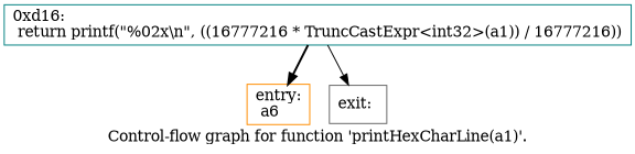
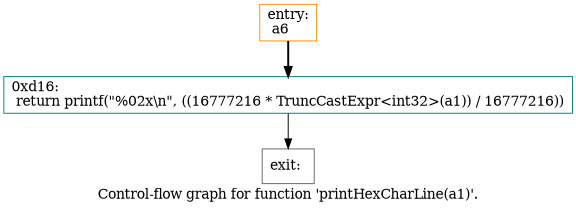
  digraph {
    label="Control-flow graph for function 'printHexCharLine(a1)'."
    node [shape=record]
    edge [arrowhead=normal]
    n1 [color=darkorange label="{entry:\l  a6\l}"]
    n2 [color=teal label="{0xd16:\l  return printf(\"%02x\\n\", ((16777216 * TruncCastExpr\<int32\>(a1)) / 16777216))\l}"]
    n3 [color=gray40 label="{exit:\l}"]
-   n2 -> n1 [style=bold]
+   n1 -> n2 [style=bold]
    n2 -> n3 [style=solid]
  }
